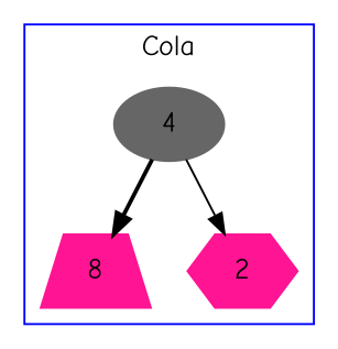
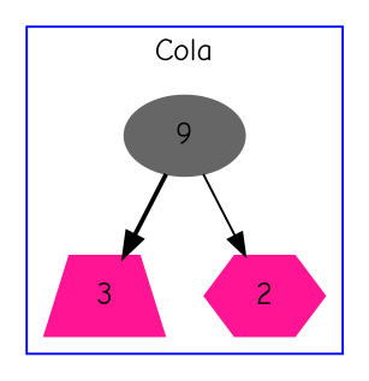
  digraph {
    fontname="Comic Neue"
    node [color=deeppink fontname="Comic Neue" style=filled]
    edge [fontname="Comic Neue"]
-   4 [color=gray40 shape=ellipse]
-   3 [shape=trapezium label=8]
+   4 [color=gray40 shape=ellipse label=9]
+   3 [shape=trapezium]
    2 [shape=hexagon]
    subgraph cluster_1 {
      color=blue
      label=" Cola "
      4
      3
      2
    }
    4 -> 3 [style=bold]
    4 -> 2 [style=solid]
  }
